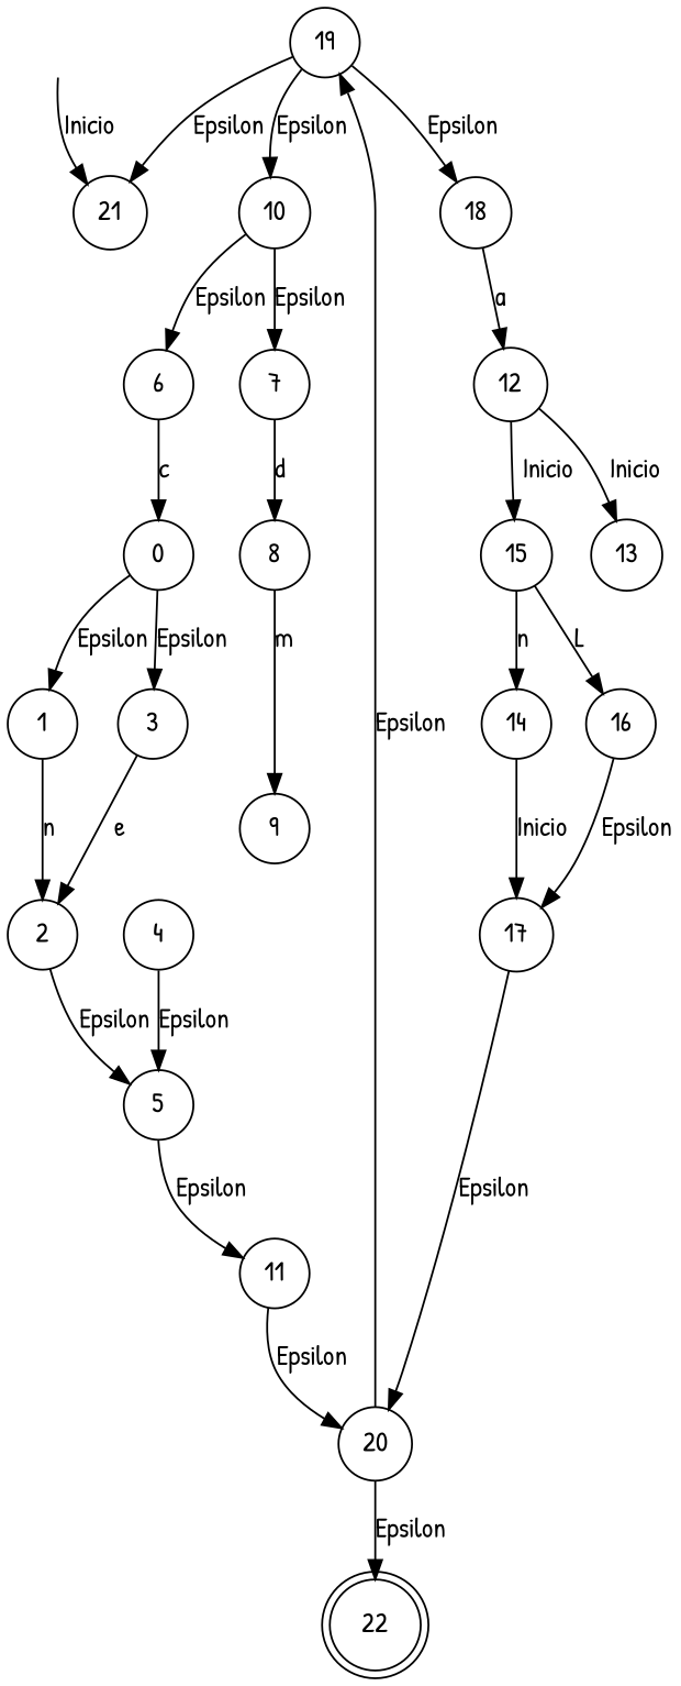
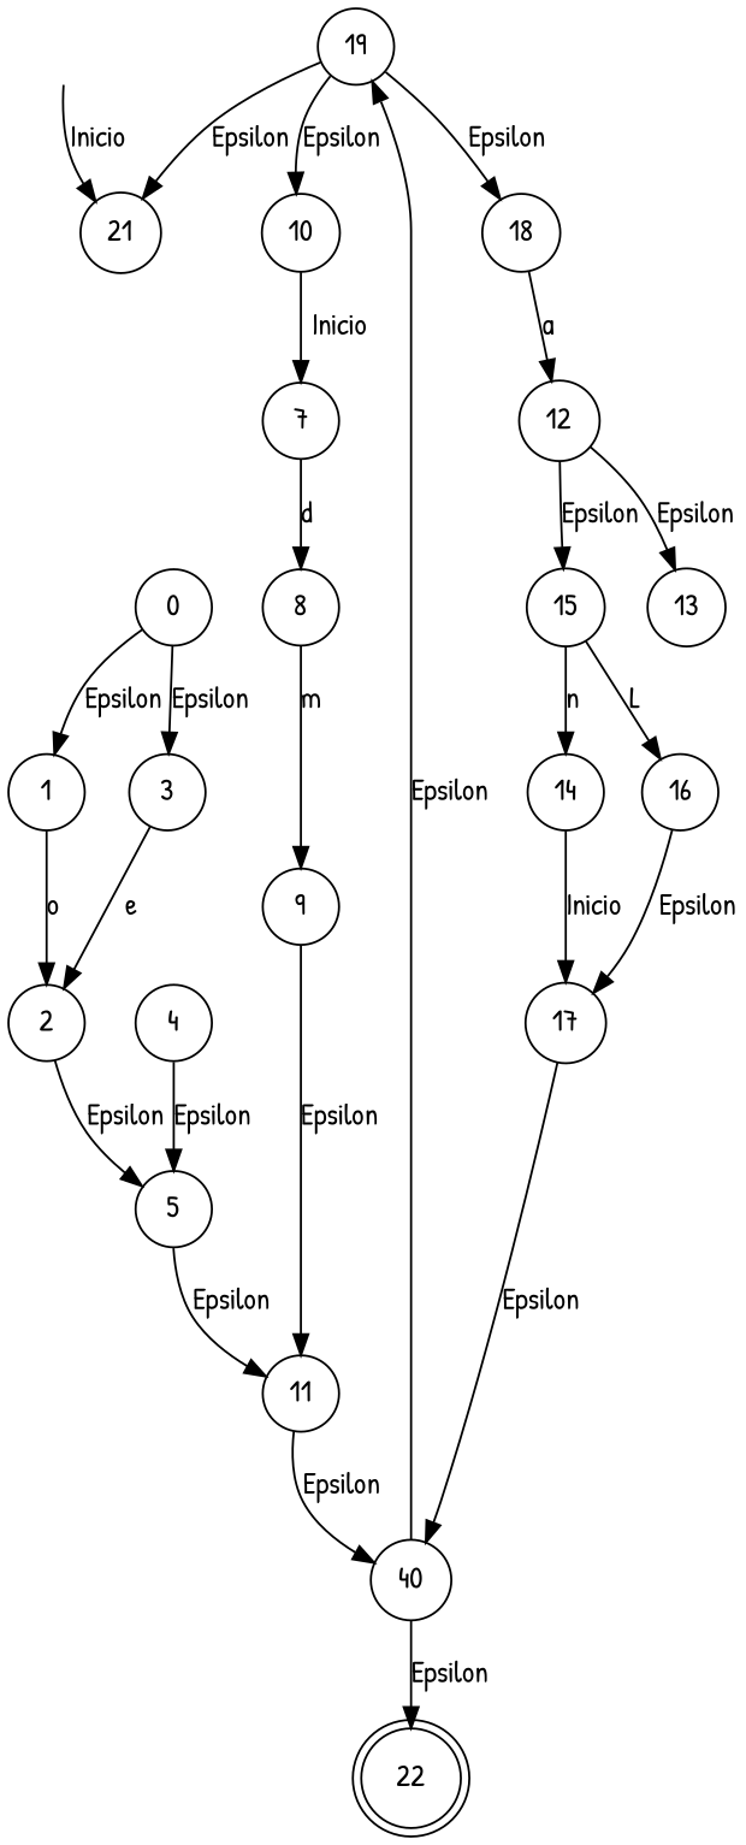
  digraph {
    fontname="Patrick Hand"
    rankdir=TB
    node [fontname="Patrick Hand" shape=circle]
    edge [fontname="Patrick Hand"]
    Inicio [style=invis shape=""]
    21
    0
    1
    3
    2
    5
    11
    4
-   20
-   6
+   20 [label=40]
    7
    8
    9
    10
    19
    22 [shape=doublecircle]
    12
    13
    15
    14
    16
    17
    18
    Inicio -> 21 [label=Inicio]
    0 -> 1 [label=Epsilon]
    0 -> 3 [label=Epsilon]
-   1 -> 2 [label=n]
+   1 -> 2 [label=o]
    3 -> 2 [label=e]
    2 -> 5 [label=Epsilon]
    5 -> 11 [label=Epsilon]
    11 -> 20 [label=Epsilon]
    4 -> 5 [label=Epsilon]
    20 -> 19 [label=Epsilon]
    20 -> 22 [label=Epsilon]
-   6 -> 0 [label=c]
    7 -> 8 [label=d]
    8 -> 9 [label=m]
-   10 -> 6 [label=Epsilon]
-   10 -> 7 [label=Epsilon]
+   9 -> 11 [label=Epsilon]
+   10 -> 7 [label=Inicio]
    19 -> 21 [label=Epsilon]
    19 -> 10 [label=Epsilon]
    19 -> 18 [label=Epsilon]
-   12 -> 13 [label=Inicio]
-   12 -> 15 [label=Inicio]
+   12 -> 13 [label=Epsilon]
+   12 -> 15 [label=Epsilon]
    15 -> 14 [label=n]
    15 -> 16 [label=L]
    14 -> 17 [label=Inicio]
    16 -> 17 [label=Epsilon]
    17 -> 20 [label=Epsilon]
    18 -> 12 [label=a]
  }
